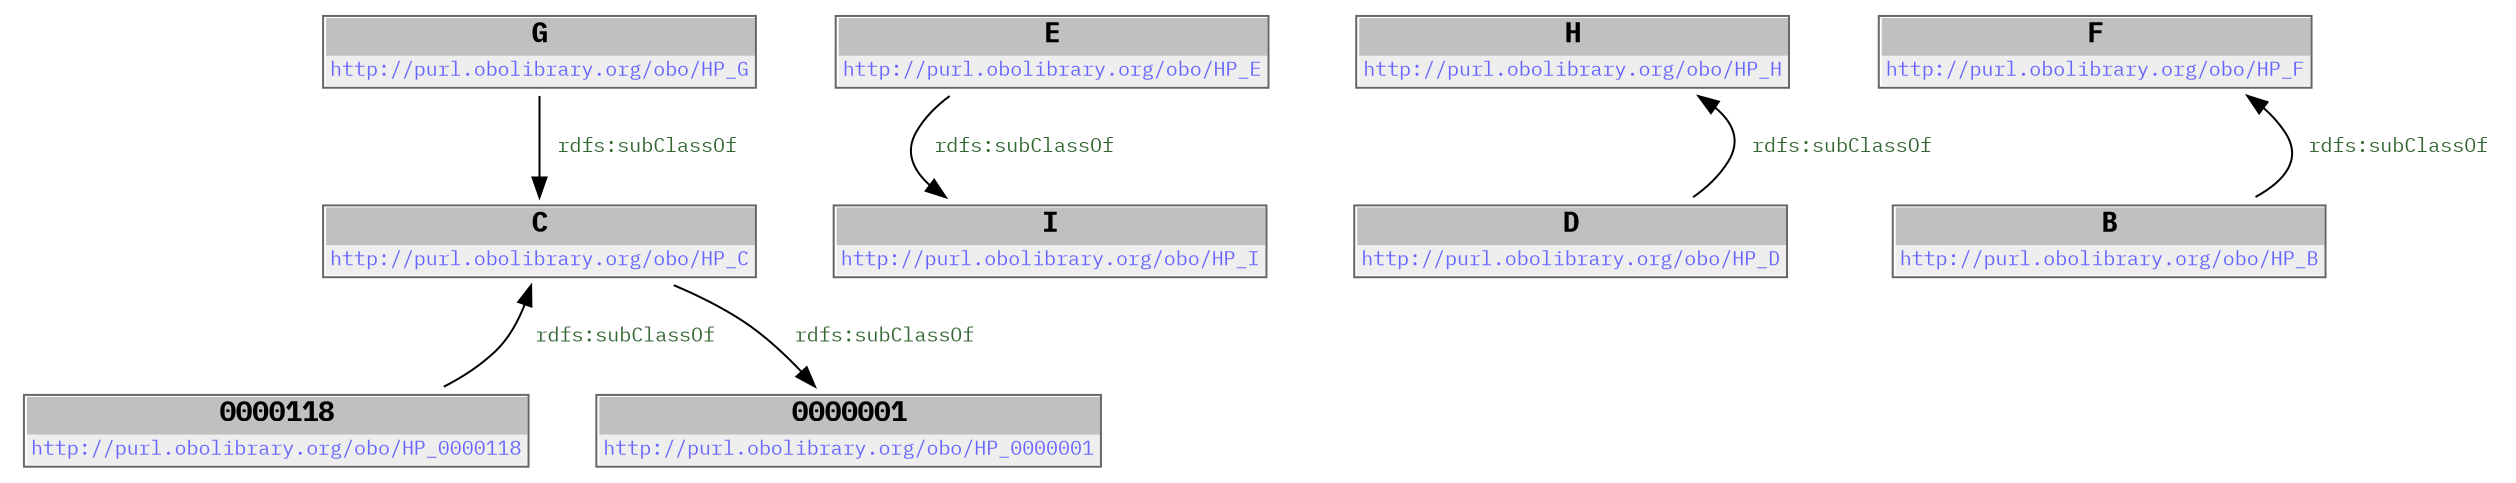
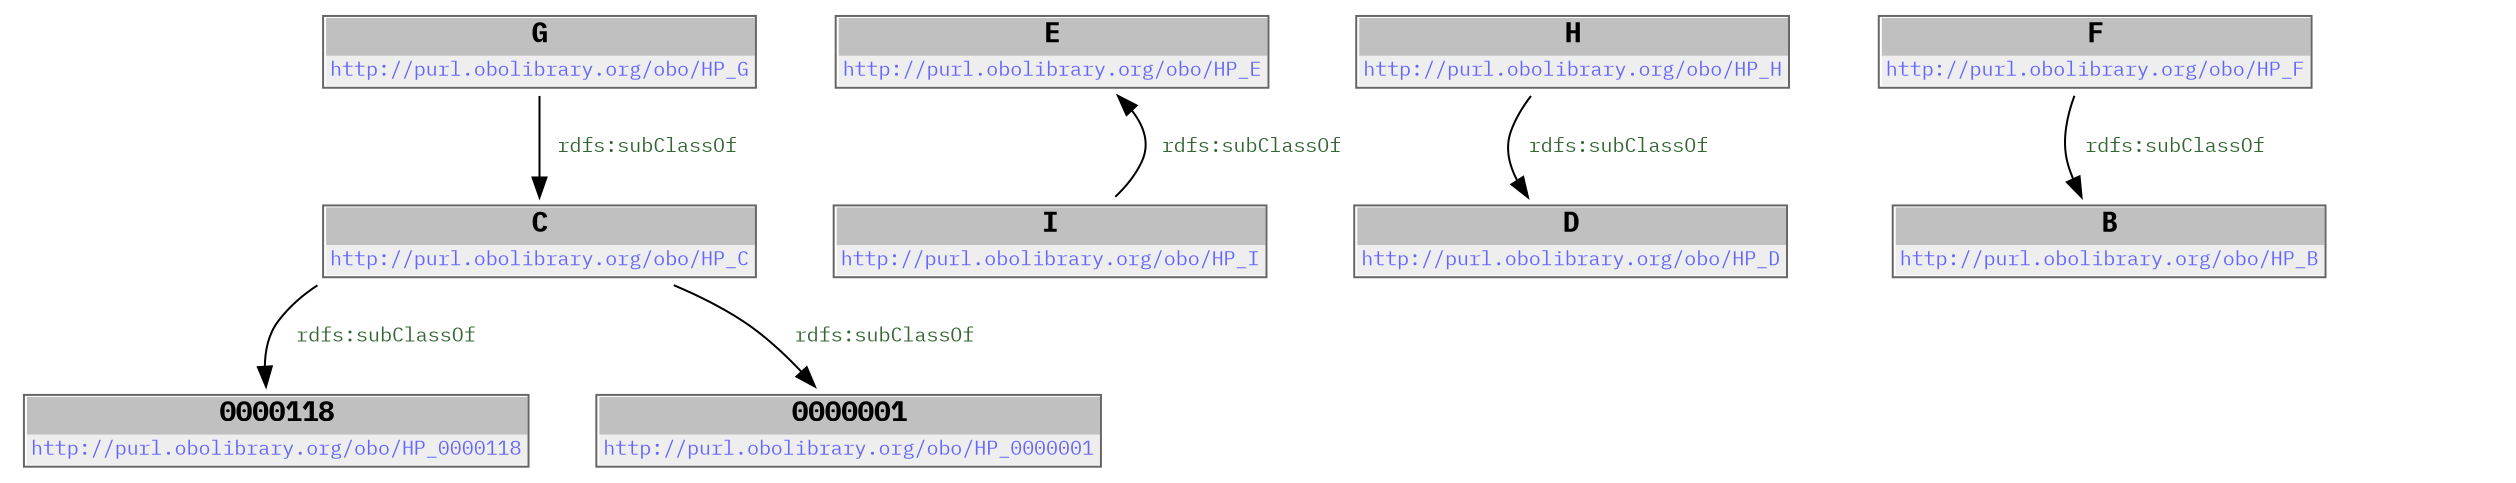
  digraph {
    fontname="IBM Plex Mono"
    node [color=black fontname="IBM Plex Mono" shape=none]
    edge [color=BLACK fontname="IBM Plex Mono"]
    n1 [label=< <table color='#666666' cellborder='0' cellspacing='0' border='1'><tr><td colspan='2' bgcolor='grey'><B>G</B></td></tr><tr><td href='http://purl.obolibrary.org/obo/HP_G' bgcolor='#eeeeee' colspan='2'><font point-size='10' color='#6666ff'>http://purl.obolibrary.org/obo/HP_G</font></td></tr></table> >]
    n2 [label=< <table color='#666666' cellborder='0' cellspacing='0' border='1'><tr><td colspan='2' bgcolor='grey'><B>C</B></td></tr><tr><td href='http://purl.obolibrary.org/obo/HP_C' bgcolor='#eeeeee' colspan='2'><font point-size='10' color='#6666ff'>http://purl.obolibrary.org/obo/HP_C</font></td></tr></table> >]
    n3 [label=< <table color='#666666' cellborder='0' cellspacing='0' border='1'><tr><td colspan='2' bgcolor='grey'><B>0000118</B></td></tr><tr><td href='http://purl.obolibrary.org/obo/HP_0000118' bgcolor='#eeeeee' colspan='2'><font point-size='10' color='#6666ff'>http://purl.obolibrary.org/obo/HP_0000118</font></td></tr></table> >]
    n4 [label=< <table color='#666666' cellborder='0' cellspacing='0' border='1'><tr><td colspan='2' bgcolor='grey'><B>0000001</B></td></tr><tr><td href='http://purl.obolibrary.org/obo/HP_0000001' bgcolor='#eeeeee' colspan='2'><font point-size='10' color='#6666ff'>http://purl.obolibrary.org/obo/HP_0000001</font></td></tr></table> >]
    n5 [label=< <table color='#666666' cellborder='0' cellspacing='0' border='1'><tr><td colspan='2' bgcolor='grey'><B>E</B></td></tr><tr><td href='http://purl.obolibrary.org/obo/HP_E' bgcolor='#eeeeee' colspan='2'><font point-size='10' color='#6666ff'>http://purl.obolibrary.org/obo/HP_E</font></td></tr></table> >]
    n6 [label=< <table color='#666666' cellborder='0' cellspacing='0' border='1'><tr><td colspan='2' bgcolor='grey'><B>H</B></td></tr><tr><td href='http://purl.obolibrary.org/obo/HP_H' bgcolor='#eeeeee' colspan='2'><font point-size='10' color='#6666ff'>http://purl.obolibrary.org/obo/HP_H</font></td></tr></table> >]
    n7 [label=< <table color='#666666' cellborder='0' cellspacing='0' border='1'><tr><td colspan='2' bgcolor='grey'><B>D</B></td></tr><tr><td href='http://purl.obolibrary.org/obo/HP_D' bgcolor='#eeeeee' colspan='2'><font point-size='10' color='#6666ff'>http://purl.obolibrary.org/obo/HP_D</font></td></tr></table> >]
    n8 [label=< <table color='#666666' cellborder='0' cellspacing='0' border='1'><tr><td colspan='2' bgcolor='grey'><B>F</B></td></tr><tr><td href='http://purl.obolibrary.org/obo/HP_F' bgcolor='#eeeeee' colspan='2'><font point-size='10' color='#6666ff'>http://purl.obolibrary.org/obo/HP_F</font></td></tr></table> >]
    n9 [label=< <table color='#666666' cellborder='0' cellspacing='0' border='1'><tr><td colspan='2' bgcolor='grey'><B>B</B></td></tr><tr><td href='http://purl.obolibrary.org/obo/HP_B' bgcolor='#eeeeee' colspan='2'><font point-size='10' color='#6666ff'>http://purl.obolibrary.org/obo/HP_B</font></td></tr></table> >]
    n10 [label=< <table color='#666666' cellborder='0' cellspacing='0' border='1'><tr><td colspan='2' bgcolor='grey'><B>I</B></td></tr><tr><td href='http://purl.obolibrary.org/obo/HP_I' bgcolor='#eeeeee' colspan='2'><font point-size='10' color='#6666ff'>http://purl.obolibrary.org/obo/HP_I</font></td></tr></table> >]
    n1 -> n2 [label=< <font point-size='10' color='#336633'>rdfs:subClassOf</font> >]
-   n3 -> n2 [label=< <font point-size='10' color='#336633'>rdfs:subClassOf</font> >]
+   n2 -> n3 [label=< <font point-size='10' color='#336633'>rdfs:subClassOf</font> >]
    n2 -> n4 [label=< <font point-size='10' color='#336633'>rdfs:subClassOf</font> >]
-   n7 -> n6 [label=< <font point-size='10' color='#336633'>rdfs:subClassOf</font> >]
-   n9 -> n8 [label=< <font point-size='10' color='#336633'>rdfs:subClassOf</font> >]
-   n5 -> n10 [label=< <font point-size='10' color='#336633'>rdfs:subClassOf</font> >]
+   n6 -> n7 [label=< <font point-size='10' color='#336633'>rdfs:subClassOf</font> >]
+   n8 -> n9 [label=< <font point-size='10' color='#336633'>rdfs:subClassOf</font> >]
+   n10 -> n5 [label=< <font point-size='10' color='#336633'>rdfs:subClassOf</font> >]
  }
